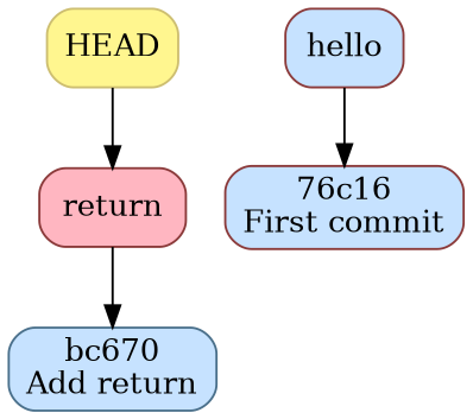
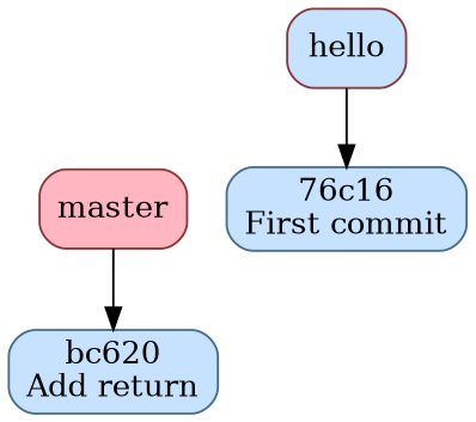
  digraph {
    node [color=indianred4 fillcolor=slategray1 shape=box style="rounded,filled"]
-   n1 [fillcolor=lightpink label=return]
-   n2 [color=skyblue4 label="bc670\nAdd return"]
-   n3 [label="76c16\nFirst commit"]
+   n1 [fillcolor=lightpink label=master]
+   n2 [color=skyblue4 label="bc620\nAdd return"]
+   n3 [color=skyblue4 label="76c16\nFirst commit"]
    n4 [label=hello]
-   n5 [color=lightgoldenrod3 fillcolor=khaki1 label=HEAD]
    n1 -> n2
    n4 -> n3
-   n5 -> n1
  }
